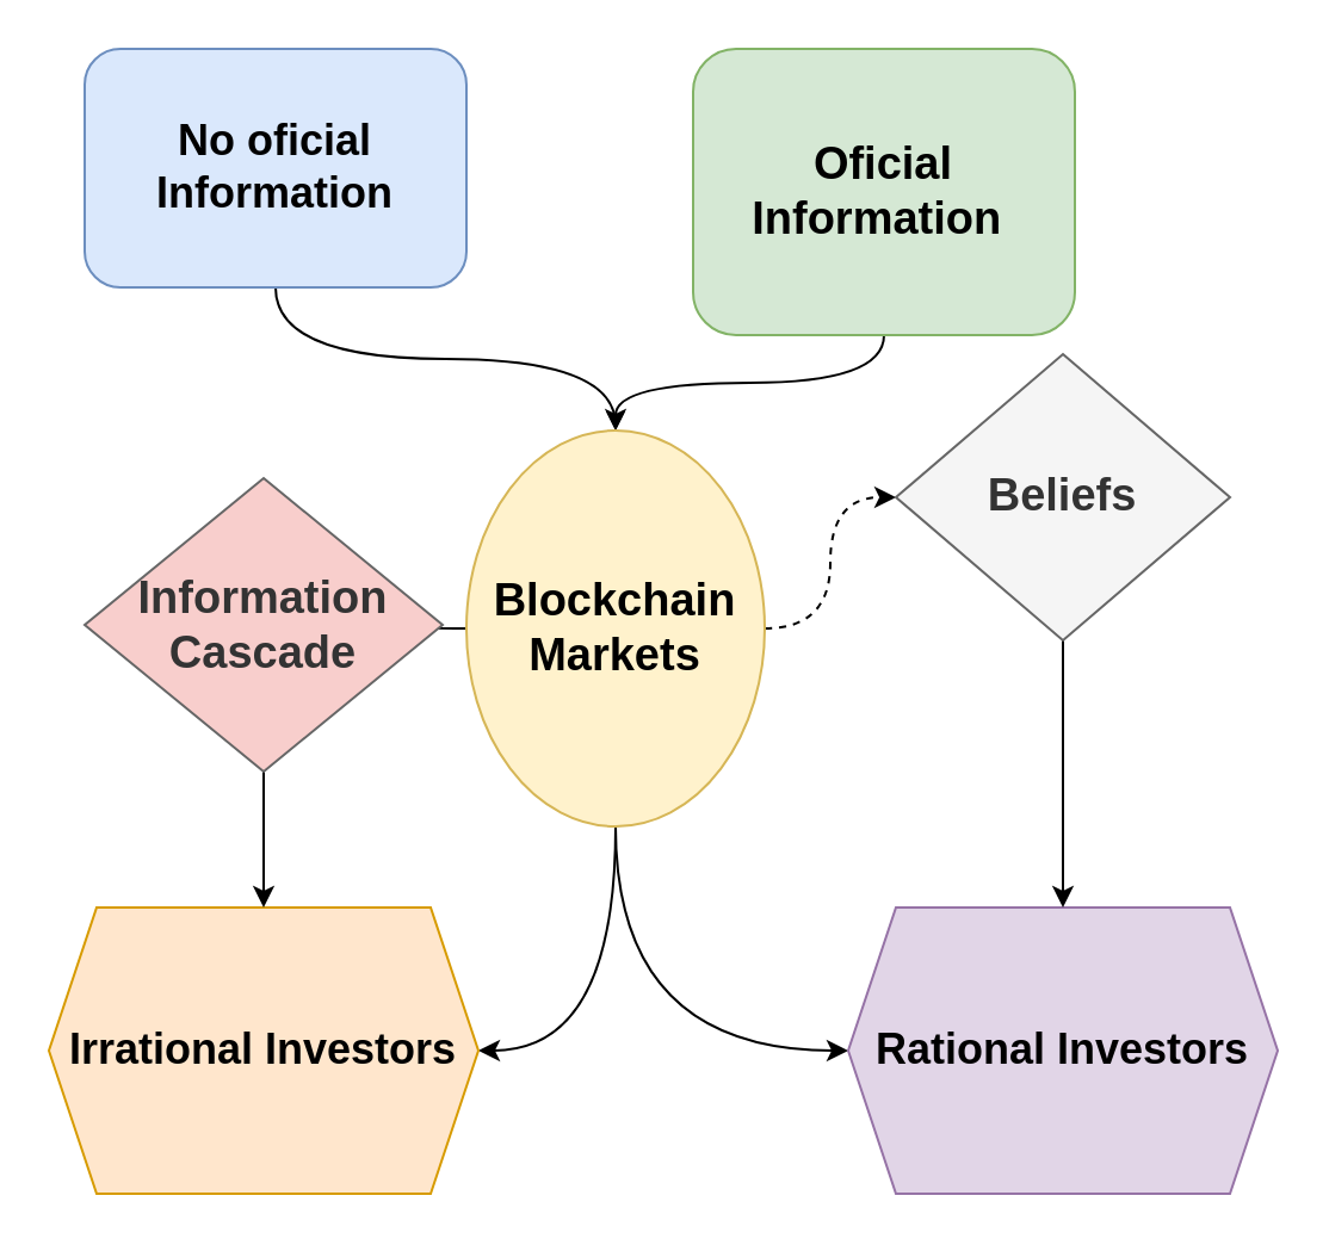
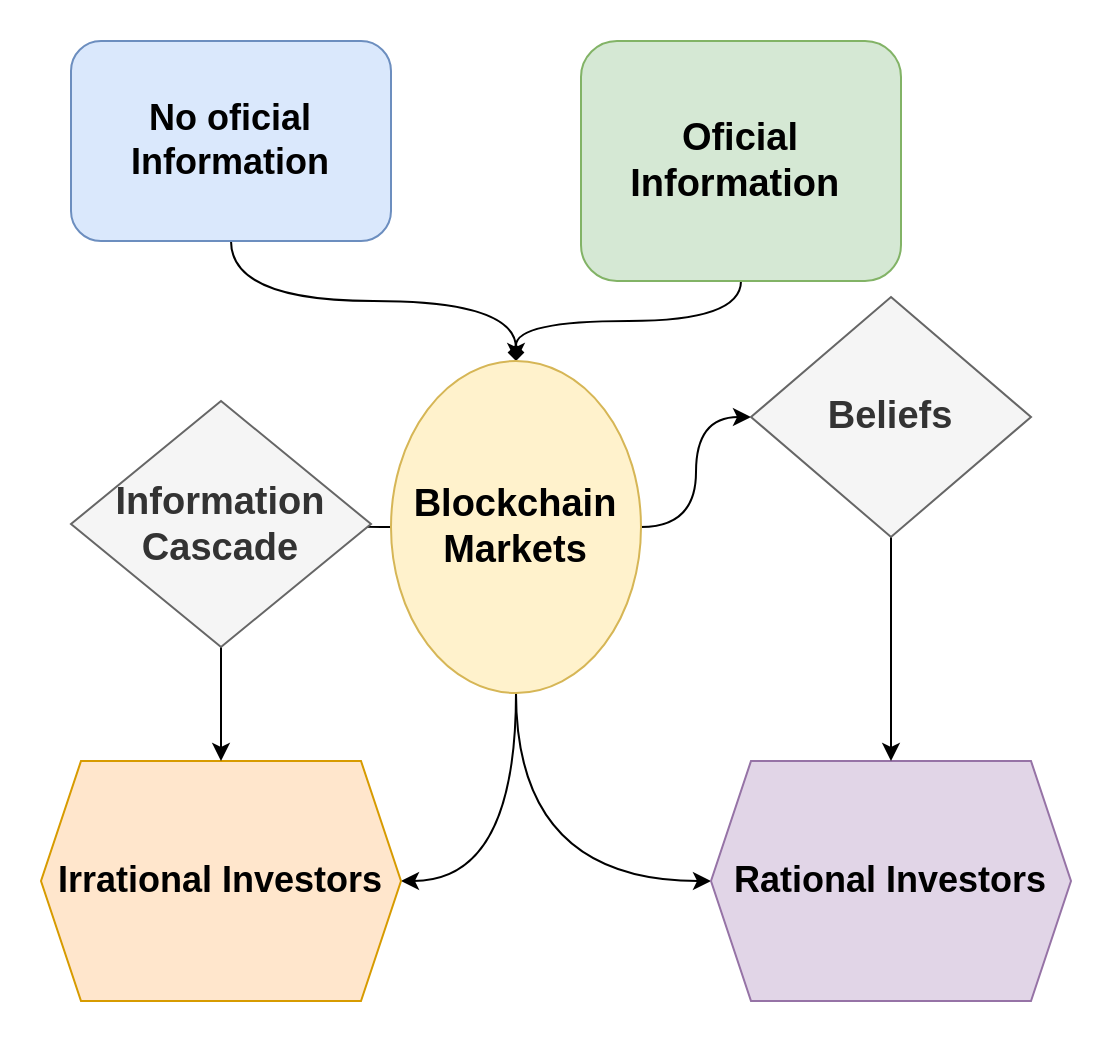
  <mxCell id="0" />
  <mxCell id="1" parent="0" />
- <mxCell id="2" style="edgeStyle=orthogonalEdgeStyle;curved=1;orthogonalLoop=1;jettySize=auto;html=1;entryX=0.5;entryY=0;entryDx=0;entryDy=0;endArrow=open;" edge="1" parent="1" source="3" target="10"><mxGeometry relative="1" as="geometry" /></mxCell>
+ <mxCell id="2" style="edgeStyle=orthogonalEdgeStyle;curved=1;orthogonalLoop=1;jettySize=auto;html=1;entryX=0.5;entryY=0;entryDx=0;entryDy=0;" edge="1" parent="1" source="3" target="10"><mxGeometry relative="1" as="geometry" /></mxCell>
  <mxCell id="3" value="No oficial Information" style="rounded=1;whiteSpace=wrap;html=1;fontSize=18;fontStyle=1;fillColor=#dae8fc;strokeColor=#6c8ebf;" vertex="1" parent="1"><mxGeometry x="35" y="20" width="160" height="100" as="geometry" /></mxCell>
- <mxCell id="4" style="edgeStyle=orthogonalEdgeStyle;curved=1;orthogonalLoop=1;jettySize=auto;html=1;entryX=0.5;entryY=0;entryDx=0;entryDy=0;" edge="1" parent="1" source="5" target="10"><mxGeometry relative="1" as="geometry" /></mxCell>
+ <mxCell id="4" style="edgeStyle=orthogonalEdgeStyle;curved=1;orthogonalLoop=1;jettySize=auto;html=1;entryX=0.5;entryY=0;entryDx=0;entryDy=0;endArrow=diamond;" edge="1" parent="1" source="5" target="10"><mxGeometry relative="1" as="geometry" /></mxCell>
  <mxCell id="5" value="Oficial Information&amp;nbsp;" style="rounded=1;whiteSpace=wrap;html=1;fontSize=19;fontStyle=1;fillColor=#d5e8d4;strokeColor=#82b366;" vertex="1" parent="1"><mxGeometry x="290" y="20" width="160" height="120" as="geometry" /></mxCell>
  <mxCell id="6" style="edgeStyle=orthogonalEdgeStyle;orthogonalLoop=1;jettySize=auto;html=1;entryX=0;entryY=0.5;entryDx=0;entryDy=0;curved=1;exitX=0.5;exitY=1;exitDx=0;exitDy=0;" edge="1" parent="1" source="10" target="12"><mxGeometry relative="1" as="geometry"><mxPoint x="305" y="580" as="sourcePoint" /></mxGeometry></mxCell>
- <mxCell id="7" value="" style="edgeStyle=orthogonalEdgeStyle;curved=1;orthogonalLoop=1;jettySize=auto;html=1;fontSize=19;dashed=1;" edge="1" parent="1" source="10" target="15"><mxGeometry relative="1" as="geometry" /></mxCell>
+ <mxCell id="7" value="" style="edgeStyle=orthogonalEdgeStyle;curved=1;orthogonalLoop=1;jettySize=auto;html=1;fontSize=19;" edge="1" parent="1" source="10" target="15"><mxGeometry relative="1" as="geometry" /></mxCell>
  <mxCell id="8" style="edgeStyle=orthogonalEdgeStyle;curved=1;orthogonalLoop=1;jettySize=auto;html=1;entryX=1;entryY=0.5;entryDx=0;entryDy=0;fontSize=19;" edge="1" parent="1" source="10" target="11"><mxGeometry relative="1" as="geometry" /></mxCell>
  <mxCell id="9" style="edgeStyle=orthogonalEdgeStyle;curved=1;orthogonalLoop=1;jettySize=auto;html=1;exitX=0;exitY=0.5;exitDx=0;exitDy=0;fontSize=19;" edge="1" parent="1" source="10" target="17"><mxGeometry relative="1" as="geometry" /></mxCell>
  <mxCell id="10" value="Blockchain Markets" style="ellipse;whiteSpace=wrap;html=1;aspect=fixed;fontSize=19;fontStyle=1;fillColor=#fff2cc;strokeColor=#d6b656;" vertex="1" parent="1"><mxGeometry x="195" y="180" width="125" height="166" as="geometry" /></mxCell>
  <mxCell id="11" value="Irrational Investors" style="shape=hexagon;perimeter=hexagonPerimeter2;whiteSpace=wrap;html=1;fixedSize=1;fontSize=18;fontStyle=1;fillColor=#ffe6cc;strokeColor=#d79b00;" vertex="1" parent="1"><mxGeometry x="20" y="380" width="180" height="120" as="geometry" /></mxCell>
  <mxCell id="12" value="Rational Investors" style="shape=hexagon;perimeter=hexagonPerimeter2;whiteSpace=wrap;html=1;fixedSize=1;strokeWidth=1;fontSize=18;fontStyle=1;fillColor=#e1d5e7;strokeColor=#9673a6;" vertex="1" parent="1"><mxGeometry x="355" y="380" width="180" height="120" as="geometry" /></mxCell>
  <mxCell id="13" style="edgeStyle=orthogonalEdgeStyle;rounded=0;orthogonalLoop=1;jettySize=auto;html=1;exitX=0.5;exitY=1;exitDx=0;exitDy=0;" edge="1" parent="1" source="10" target="10"><mxGeometry relative="1" as="geometry" /></mxCell>
  <mxCell id="14" style="edgeStyle=orthogonalEdgeStyle;curved=1;orthogonalLoop=1;jettySize=auto;html=1;entryX=0.5;entryY=0;entryDx=0;entryDy=0;fontSize=19;" edge="1" parent="1" source="15" target="12"><mxGeometry relative="1" as="geometry" /></mxCell>
  <mxCell id="15" value="Beliefs" style="rhombus;whiteSpace=wrap;html=1;strokeWidth=1;fontSize=19;fillColor=#f5f5f5;fontColor=#333333;strokeColor=#666666;fontStyle=1" vertex="1" parent="1"><mxGeometry x="375" y="148" width="140" height="120" as="geometry" /></mxCell>
  <mxCell id="16" style="edgeStyle=orthogonalEdgeStyle;curved=1;orthogonalLoop=1;jettySize=auto;html=1;fontSize=19;" edge="1" parent="1" source="17" target="11"><mxGeometry relative="1" as="geometry" /></mxCell>
- <mxCell id="17" value="Information Cascade" style="rhombus;whiteSpace=wrap;html=1;strokeWidth=1;fontSize=19;fillColor=#f8cecc;fontColor=#333333;strokeColor=#666666;fontStyle=1;" vertex="1" parent="1"><mxGeometry x="35" y="200" width="150" height="123" as="geometry" /></mxCell>
+ <mxCell id="17" value="Information Cascade" style="rhombus;whiteSpace=wrap;html=1;strokeWidth=1;fontSize=19;fillColor=#f5f5f5;fontColor=#333333;strokeColor=#666666;fontStyle=1" vertex="1" parent="1"><mxGeometry x="35" y="200" width="150" height="123" as="geometry" /></mxCell>
